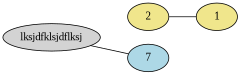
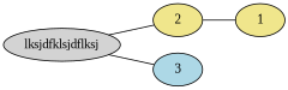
  strict graph {
    fontname="Liberation Serif"
    rankdir=LR
    node [fillcolor=khaki fontname="Liberation Serif" style=filled]
    edge [fontname="Liberation Serif"]
    lksjdfklsjdflksj [fillcolor=lightgrey height=0.5 width=1.7693]
    2 [height=0.5 width=0.75]
-   3 [fillcolor=lightblue height=0.5 width=0.75 label=7]
+   3 [fillcolor=lightblue height=0.5 width=0.75]
    1 [height=0.5 width=0.75]
+   lksjdfklsjdflksj -- 2
    lksjdfklsjdflksj -- 3
    2 -- 1
  }
